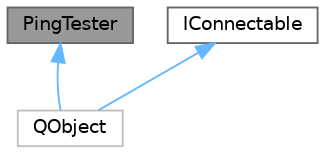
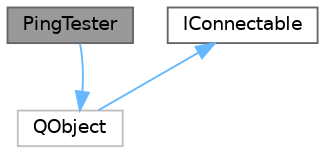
  digraph {
    node [color=gray40 fillcolor=white fontname=Helvetica fontsize=10 shape=box style=filled]
    edge [color=steelblue1 dir=back fontname=Helvetica fontsize=10 labelfontname=Helvetica labelfontsize=10 style=solid]
    n1 [fillcolor=grey60 fontcolor=black height=0.2 label=PingTester width=0.4]
    n2 [color=grey75 height=0.2 label=QObject width=0.4]
    n3 [height=0.2 label=IConnectable width=0.4]
-   n1 -> n2
+   n2 -> n1
    n3 -> n2
  }
